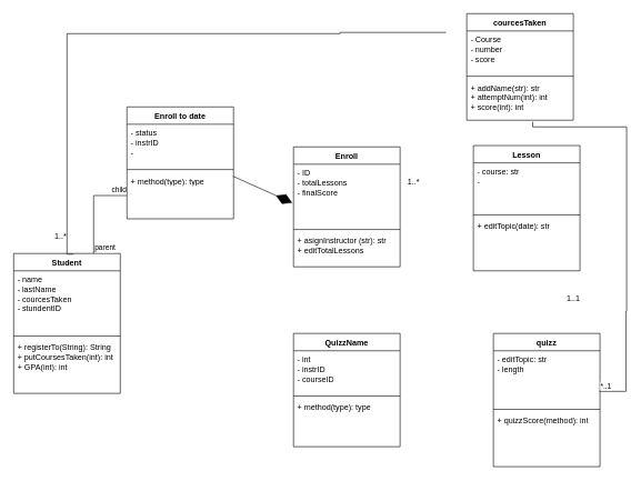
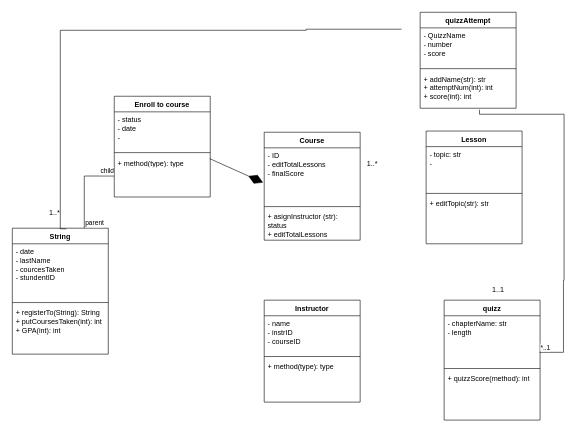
  <mxCell id="0" />
  <mxCell id="1" parent="0" />
- <mxCell id="2" value="Student" style="swimlane;fontStyle=1;align=center;verticalAlign=top;childLayout=stackLayout;horizontal=1;startSize=26;horizontalStack=0;resizeParent=1;resizeParentMax=0;resizeLast=0;collapsible=1;marginBottom=0;whiteSpace=wrap;html=1;" vertex="1" parent="1"><mxGeometry x="20" y="380" width="160" height="210" as="geometry" /></mxCell>
- <mxCell id="3" value="- name&lt;div&gt;- lastName&lt;br&gt;- courcesTaken&lt;/div&gt;&lt;div&gt;- stundentID&lt;/div&gt;" style="text;strokeColor=none;fillColor=none;align=left;verticalAlign=top;spacingLeft=4;spacingRight=4;overflow=hidden;rotatable=0;points=[[0,0.5],[1,0.5]];portConstraint=eastwest;whiteSpace=wrap;html=1;" vertex="1" parent="2"><mxGeometry y="26" width="160" height="94" as="geometry" /></mxCell>
+ <mxCell id="2" value="String" style="swimlane;fontStyle=1;align=center;verticalAlign=top;childLayout=stackLayout;horizontal=1;startSize=26;horizontalStack=0;resizeParent=1;resizeParentMax=0;resizeLast=0;collapsible=1;marginBottom=0;whiteSpace=wrap;html=1;" vertex="1" parent="1"><mxGeometry x="20" y="380" width="160" height="210" as="geometry" /></mxCell>
+ <mxCell id="3" value="- date&lt;div&gt;- lastName&lt;br&gt;- courcesTaken&lt;/div&gt;&lt;div&gt;- stundentID&lt;/div&gt;" style="text;strokeColor=none;fillColor=none;align=left;verticalAlign=top;spacingLeft=4;spacingRight=4;overflow=hidden;rotatable=0;points=[[0,0.5],[1,0.5]];portConstraint=eastwest;whiteSpace=wrap;html=1;" vertex="1" parent="2"><mxGeometry y="26" width="160" height="94" as="geometry" /></mxCell>
  <mxCell id="4" value="" style="line;strokeWidth=1;fillColor=none;align=left;verticalAlign=middle;spacingTop=-1;spacingLeft=3;spacingRight=3;rotatable=0;labelPosition=right;points=[];portConstraint=eastwest;strokeColor=inherit;" vertex="1" parent="2"><mxGeometry y="120" width="160" height="8" as="geometry" /></mxCell>
  <mxCell id="5" value="+ registerTo(String): String&lt;br&gt;+ putCoursesTaken(int): int&lt;br&gt;+ GPA(int): int" style="text;strokeColor=none;fillColor=none;align=left;verticalAlign=top;spacingLeft=4;spacingRight=4;overflow=hidden;rotatable=0;points=[[0,0.5],[1,0.5]];portConstraint=eastwest;whiteSpace=wrap;html=1;" vertex="1" parent="2"><mxGeometry y="128" width="160" height="82" as="geometry" /></mxCell>
- <mxCell id="6" value="Enroll" style="swimlane;fontStyle=1;align=center;verticalAlign=top;childLayout=stackLayout;horizontal=1;startSize=26;horizontalStack=0;resizeParent=1;resizeParentMax=0;resizeLast=0;collapsible=1;marginBottom=0;whiteSpace=wrap;html=1;" vertex="1" parent="1"><mxGeometry x="440" y="220" width="160" height="180" as="geometry" /></mxCell>
- <mxCell id="7" value="&lt;div&gt;- ID&lt;br&gt;&lt;div&gt;- totalLessons&lt;/div&gt;&lt;div&gt;- finalScore&lt;/div&gt;&lt;div&gt;&lt;br&gt;&lt;/div&gt;&lt;/div&gt;" style="text;strokeColor=none;fillColor=none;align=left;verticalAlign=top;spacingLeft=4;spacingRight=4;overflow=hidden;rotatable=0;points=[[0,0.5],[1,0.5]];portConstraint=eastwest;whiteSpace=wrap;html=1;" vertex="1" parent="6"><mxGeometry y="26" width="160" height="94" as="geometry" /></mxCell>
+ <mxCell id="6" value="Course" style="swimlane;fontStyle=1;align=center;verticalAlign=top;childLayout=stackLayout;horizontal=1;startSize=26;horizontalStack=0;resizeParent=1;resizeParentMax=0;resizeLast=0;collapsible=1;marginBottom=0;whiteSpace=wrap;html=1;" vertex="1" parent="1"><mxGeometry x="440" y="220" width="160" height="180" as="geometry" /></mxCell>
+ <mxCell id="7" value="&lt;div&gt;- ID&lt;br&gt;&lt;div&gt;- editTotalLessons&lt;/div&gt;&lt;div&gt;- finalScore&lt;/div&gt;&lt;div&gt;&lt;br&gt;&lt;/div&gt;&lt;/div&gt;" style="text;strokeColor=none;fillColor=none;align=left;verticalAlign=top;spacingLeft=4;spacingRight=4;overflow=hidden;rotatable=0;points=[[0,0.5],[1,0.5]];portConstraint=eastwest;whiteSpace=wrap;html=1;" vertex="1" parent="6"><mxGeometry y="26" width="160" height="94" as="geometry" /></mxCell>
  <mxCell id="8" value="" style="line;strokeWidth=1;fillColor=none;align=left;verticalAlign=middle;spacingTop=-1;spacingLeft=3;spacingRight=3;rotatable=0;labelPosition=right;points=[];portConstraint=eastwest;strokeColor=inherit;" vertex="1" parent="6"><mxGeometry y="120" width="160" height="8" as="geometry" /></mxCell>
- <mxCell id="9" value="+ asignInstructor (str): str&lt;div&gt;+ editTotalLessons&lt;/div&gt;" style="text;strokeColor=none;fillColor=none;align=left;verticalAlign=top;spacingLeft=4;spacingRight=4;overflow=hidden;rotatable=0;points=[[0,0.5],[1,0.5]];portConstraint=eastwest;whiteSpace=wrap;html=1;" vertex="1" parent="6"><mxGeometry y="128" width="160" height="52" as="geometry" /></mxCell>
- <mxCell id="10" value="QuizzName" style="swimlane;fontStyle=1;align=center;verticalAlign=top;childLayout=stackLayout;horizontal=1;startSize=26;horizontalStack=0;resizeParent=1;resizeParentMax=0;resizeLast=0;collapsible=1;marginBottom=0;whiteSpace=wrap;html=1;" vertex="1" parent="1"><mxGeometry x="440" y="500" width="160" height="170" as="geometry" /></mxCell>
- <mxCell id="11" value="- int&lt;div&gt;- instrID&lt;/div&gt;&lt;div&gt;- courseID&lt;/div&gt;" style="text;strokeColor=none;fillColor=none;align=left;verticalAlign=top;spacingLeft=4;spacingRight=4;overflow=hidden;rotatable=0;points=[[0,0.5],[1,0.5]];portConstraint=eastwest;whiteSpace=wrap;html=1;" vertex="1" parent="10"><mxGeometry y="26" width="160" height="64" as="geometry" /></mxCell>
+ <mxCell id="9" value="+ asignInstructor (str): status&lt;div&gt;+ editTotalLessons&lt;/div&gt;" style="text;strokeColor=none;fillColor=none;align=left;verticalAlign=top;spacingLeft=4;spacingRight=4;overflow=hidden;rotatable=0;points=[[0,0.5],[1,0.5]];portConstraint=eastwest;whiteSpace=wrap;html=1;" vertex="1" parent="6"><mxGeometry y="128" width="160" height="52" as="geometry" /></mxCell>
+ <mxCell id="10" value="Instructor" style="swimlane;fontStyle=1;align=center;verticalAlign=top;childLayout=stackLayout;horizontal=1;startSize=26;horizontalStack=0;resizeParent=1;resizeParentMax=0;resizeLast=0;collapsible=1;marginBottom=0;whiteSpace=wrap;html=1;" vertex="1" parent="1"><mxGeometry x="440" y="500" width="160" height="170" as="geometry" /></mxCell>
+ <mxCell id="11" value="- name&lt;div&gt;- instrID&lt;/div&gt;&lt;div&gt;- courseID&lt;/div&gt;" style="text;strokeColor=none;fillColor=none;align=left;verticalAlign=top;spacingLeft=4;spacingRight=4;overflow=hidden;rotatable=0;points=[[0,0.5],[1,0.5]];portConstraint=eastwest;whiteSpace=wrap;html=1;" vertex="1" parent="10"><mxGeometry y="26" width="160" height="64" as="geometry" /></mxCell>
  <mxCell id="12" value="" style="line;strokeWidth=1;fillColor=none;align=left;verticalAlign=middle;spacingTop=-1;spacingLeft=3;spacingRight=3;rotatable=0;labelPosition=right;points=[];portConstraint=eastwest;strokeColor=inherit;" vertex="1" parent="10"><mxGeometry y="90" width="160" height="8" as="geometry" /></mxCell>
  <mxCell id="13" value="+ method(type): type" style="text;strokeColor=none;fillColor=none;align=left;verticalAlign=top;spacingLeft=4;spacingRight=4;overflow=hidden;rotatable=0;points=[[0,0.5],[1,0.5]];portConstraint=eastwest;whiteSpace=wrap;html=1;" vertex="1" parent="10"><mxGeometry y="98" width="160" height="72" as="geometry" /></mxCell>
  <mxCell id="14" value="Lesson" style="swimlane;fontStyle=1;align=center;verticalAlign=top;childLayout=stackLayout;horizontal=1;startSize=26;horizontalStack=0;resizeParent=1;resizeParentMax=0;resizeLast=0;collapsible=1;marginBottom=0;whiteSpace=wrap;html=1;" vertex="1" parent="1"><mxGeometry x="710" y="218" width="160" height="188" as="geometry" /></mxCell>
- <mxCell id="15" value="- course: str&lt;div&gt;-&amp;nbsp;&lt;/div&gt;" style="text;strokeColor=none;fillColor=none;align=left;verticalAlign=top;spacingLeft=4;spacingRight=4;overflow=hidden;rotatable=0;points=[[0,0.5],[1,0.5]];portConstraint=eastwest;whiteSpace=wrap;html=1;" vertex="1" parent="14"><mxGeometry y="26" width="160" height="74" as="geometry" /></mxCell>
+ <mxCell id="15" value="- topic: str&lt;div&gt;-&amp;nbsp;&lt;/div&gt;" style="text;strokeColor=none;fillColor=none;align=left;verticalAlign=top;spacingLeft=4;spacingRight=4;overflow=hidden;rotatable=0;points=[[0,0.5],[1,0.5]];portConstraint=eastwest;whiteSpace=wrap;html=1;" vertex="1" parent="14"><mxGeometry y="26" width="160" height="74" as="geometry" /></mxCell>
  <mxCell id="16" value="" style="line;strokeWidth=1;fillColor=none;align=left;verticalAlign=middle;spacingTop=-1;spacingLeft=3;spacingRight=3;rotatable=0;labelPosition=right;points=[];portConstraint=eastwest;strokeColor=inherit;" vertex="1" parent="14"><mxGeometry y="100" width="160" height="8" as="geometry" /></mxCell>
- <mxCell id="17" value="+ editTopic(date): str" style="text;strokeColor=none;fillColor=none;align=left;verticalAlign=top;spacingLeft=4;spacingRight=4;overflow=hidden;rotatable=0;points=[[0,0.5],[1,0.5]];portConstraint=eastwest;whiteSpace=wrap;html=1;" vertex="1" parent="14"><mxGeometry y="108" width="160" height="80" as="geometry" /></mxCell>
+ <mxCell id="17" value="+ editTopic(str): str" style="text;strokeColor=none;fillColor=none;align=left;verticalAlign=top;spacingLeft=4;spacingRight=4;overflow=hidden;rotatable=0;points=[[0,0.5],[1,0.5]];portConstraint=eastwest;whiteSpace=wrap;html=1;" vertex="1" parent="14"><mxGeometry y="108" width="160" height="80" as="geometry" /></mxCell>
  <mxCell id="18" value="quizz" style="swimlane;fontStyle=1;align=center;verticalAlign=top;childLayout=stackLayout;horizontal=1;startSize=26;horizontalStack=0;resizeParent=1;resizeParentMax=0;resizeLast=0;collapsible=1;marginBottom=0;whiteSpace=wrap;html=1;" vertex="1" parent="1"><mxGeometry x="740" y="500" width="160" height="200" as="geometry" /></mxCell>
- <mxCell id="19" value="- editTopic: str&lt;br&gt;&lt;div&gt;- length&lt;/div&gt;" style="text;strokeColor=none;fillColor=none;align=left;verticalAlign=top;spacingLeft=4;spacingRight=4;overflow=hidden;rotatable=0;points=[[0,0.5],[1,0.5]];portConstraint=eastwest;whiteSpace=wrap;html=1;" vertex="1" parent="18"><mxGeometry y="26" width="160" height="84" as="geometry" /></mxCell>
+ <mxCell id="19" value="- chapterName: str&lt;br&gt;&lt;div&gt;- length&lt;/div&gt;" style="text;strokeColor=none;fillColor=none;align=left;verticalAlign=top;spacingLeft=4;spacingRight=4;overflow=hidden;rotatable=0;points=[[0,0.5],[1,0.5]];portConstraint=eastwest;whiteSpace=wrap;html=1;" vertex="1" parent="18"><mxGeometry y="26" width="160" height="84" as="geometry" /></mxCell>
  <mxCell id="20" value="" style="line;strokeWidth=1;fillColor=none;align=left;verticalAlign=middle;spacingTop=-1;spacingLeft=3;spacingRight=3;rotatable=0;labelPosition=right;points=[];portConstraint=eastwest;strokeColor=inherit;" vertex="1" parent="18"><mxGeometry y="110" width="160" height="8" as="geometry" /></mxCell>
  <mxCell id="21" value="+ quizzScore(method): int" style="text;strokeColor=none;fillColor=none;align=left;verticalAlign=top;spacingLeft=4;spacingRight=4;overflow=hidden;rotatable=0;points=[[0,0.5],[1,0.5]];portConstraint=eastwest;whiteSpace=wrap;html=1;" vertex="1" parent="18"><mxGeometry y="118" width="160" height="82" as="geometry" /></mxCell>
  <mxCell id="22" value="1..*" style="text;html=1;align=center;verticalAlign=middle;resizable=0;points=[];autosize=1;strokeColor=none;fillColor=none;" vertex="1" parent="1"><mxGeometry x="600" y="258" width="40" height="30" as="geometry" /></mxCell>
- <mxCell id="23" value="1..1" style="text;html=1;align=center;verticalAlign=middle;resizable=0;points=[];autosize=1;strokeColor=none;fillColor=none;" vertex="1" parent="1"><mxGeometry x="840" y="433" width="40" height="30" as="geometry" /></mxCell>
+ <mxCell id="23" value="1..1" style="text;html=1;align=center;verticalAlign=middle;resizable=0;points=[];autosize=1;strokeColor=none;fillColor=none;" vertex="1" parent="1"><mxGeometry x="810" y="468" width="40" height="30" as="geometry" /></mxCell>
  <mxCell id="24" value="" style="endArrow=none;html=1;edgeStyle=orthogonalEdgeStyle;rounded=0;entryX=0.563;entryY=0.005;entryDx=0;entryDy=0;entryPerimeter=0;exitX=0.994;exitY=0.06;exitDx=0;exitDy=0;exitPerimeter=0;" edge="1" parent="1" target="2"><mxGeometry relative="1" as="geometry"><mxPoint x="668.96" y="48.22" as="sourcePoint" /><mxPoint x="-80" y="406" as="targetPoint" /><Array as="points"><mxPoint x="510" y="48" /><mxPoint x="510" y="50" /><mxPoint x="100" y="50" /><mxPoint x="100" y="381" /></Array></mxGeometry></mxCell>
  <mxCell id="25" value="1..*" style="text;html=1;align=center;verticalAlign=middle;resizable=0;points=[];autosize=1;strokeColor=none;fillColor=none;" vertex="1" parent="1"><mxGeometry x="70" y="340" width="40" height="30" as="geometry" /></mxCell>
  <mxCell id="26" value="" style="endArrow=none;html=1;edgeStyle=orthogonalEdgeStyle;rounded=0;entryX=0.619;entryY=1.038;entryDx=0;entryDy=0;entryPerimeter=0;exitX=0.994;exitY=0.726;exitDx=0;exitDy=0;exitPerimeter=0;" edge="1" parent="1" source="19" target="31"><mxGeometry relative="1" as="geometry"><mxPoint x="938.96" y="468" as="sourcePoint" /><mxPoint x="830" y="-41.836" as="targetPoint" /><Array as="points"><mxPoint x="939" y="587" /><mxPoint x="939" y="467" /><mxPoint x="940" y="467" /><mxPoint x="940" y="190" /><mxPoint x="799" y="190" /></Array></mxGeometry></mxCell>
  <mxCell id="27" value="*..1" style="edgeLabel;resizable=0;html=1;align=left;verticalAlign=bottom;" connectable="0" vertex="1" parent="26"><mxGeometry x="-1" relative="1" as="geometry" /></mxCell>
- <mxCell id="28" value="courcesTaken" style="swimlane;fontStyle=1;align=center;verticalAlign=top;childLayout=stackLayout;horizontal=1;startSize=26;horizontalStack=0;resizeParent=1;resizeParentMax=0;resizeLast=0;collapsible=1;marginBottom=0;whiteSpace=wrap;html=1;" vertex="1" parent="1"><mxGeometry x="700" y="20" width="160" height="160" as="geometry" /></mxCell>
- <mxCell id="29" value="- Course&lt;div&gt;- number&lt;/div&gt;&lt;div&gt;- score&lt;br&gt;&lt;div&gt;&lt;br&gt;&lt;/div&gt;&lt;/div&gt;" style="text;strokeColor=none;fillColor=none;align=left;verticalAlign=top;spacingLeft=4;spacingRight=4;overflow=hidden;rotatable=0;points=[[0,0.5],[1,0.5]];portConstraint=eastwest;whiteSpace=wrap;html=1;" vertex="1" parent="28"><mxGeometry y="26" width="160" height="64" as="geometry" /></mxCell>
+ <mxCell id="28" value="quizzAttempt" style="swimlane;fontStyle=1;align=center;verticalAlign=top;childLayout=stackLayout;horizontal=1;startSize=26;horizontalStack=0;resizeParent=1;resizeParentMax=0;resizeLast=0;collapsible=1;marginBottom=0;whiteSpace=wrap;html=1;" vertex="1" parent="1"><mxGeometry x="700" y="20" width="160" height="160" as="geometry" /></mxCell>
+ <mxCell id="29" value="- QuizzName&lt;div&gt;- number&lt;/div&gt;&lt;div&gt;- score&lt;br&gt;&lt;div&gt;&lt;br&gt;&lt;/div&gt;&lt;/div&gt;" style="text;strokeColor=none;fillColor=none;align=left;verticalAlign=top;spacingLeft=4;spacingRight=4;overflow=hidden;rotatable=0;points=[[0,0.5],[1,0.5]];portConstraint=eastwest;whiteSpace=wrap;html=1;" vertex="1" parent="28"><mxGeometry y="26" width="160" height="64" as="geometry" /></mxCell>
  <mxCell id="30" value="" style="line;strokeWidth=1;fillColor=none;align=left;verticalAlign=middle;spacingTop=-1;spacingLeft=3;spacingRight=3;rotatable=0;labelPosition=right;points=[];portConstraint=eastwest;strokeColor=inherit;" vertex="1" parent="28"><mxGeometry y="90" width="160" height="8" as="geometry" /></mxCell>
  <mxCell id="31" value="+ addName(str): str&lt;br&gt;+ attemptNum(int): int&lt;div&gt;+ score(int): int&lt;/div&gt;" style="text;strokeColor=none;fillColor=none;align=left;verticalAlign=top;spacingLeft=4;spacingRight=4;overflow=hidden;rotatable=0;points=[[0,0.5],[1,0.5]];portConstraint=eastwest;whiteSpace=wrap;html=1;" vertex="1" parent="28"><mxGeometry y="98" width="160" height="62" as="geometry" /></mxCell>
- <mxCell id="32" value="Enroll to date" style="swimlane;fontStyle=1;align=center;verticalAlign=top;childLayout=stackLayout;horizontal=1;startSize=26;horizontalStack=0;resizeParent=1;resizeParentMax=0;resizeLast=0;collapsible=1;marginBottom=0;whiteSpace=wrap;html=1;" vertex="1" parent="1"><mxGeometry x="190" y="160" width="160" height="168" as="geometry" /></mxCell>
- <mxCell id="33" value="- status&lt;div&gt;- instrID&lt;/div&gt;&lt;div&gt;-&lt;/div&gt;" style="text;strokeColor=none;fillColor=none;align=left;verticalAlign=top;spacingLeft=4;spacingRight=4;overflow=hidden;rotatable=0;points=[[0,0.5],[1,0.5]];portConstraint=eastwest;whiteSpace=wrap;html=1;" vertex="1" parent="32"><mxGeometry y="26" width="160" height="64" as="geometry" /></mxCell>
+ <mxCell id="32" value="Enroll to course" style="swimlane;fontStyle=1;align=center;verticalAlign=top;childLayout=stackLayout;horizontal=1;startSize=26;horizontalStack=0;resizeParent=1;resizeParentMax=0;resizeLast=0;collapsible=1;marginBottom=0;whiteSpace=wrap;html=1;" vertex="1" parent="1"><mxGeometry x="190" y="160" width="160" height="168" as="geometry" /></mxCell>
+ <mxCell id="33" value="- status&lt;div&gt;- date&lt;/div&gt;&lt;div&gt;-&lt;/div&gt;" style="text;strokeColor=none;fillColor=none;align=left;verticalAlign=top;spacingLeft=4;spacingRight=4;overflow=hidden;rotatable=0;points=[[0,0.5],[1,0.5]];portConstraint=eastwest;whiteSpace=wrap;html=1;" vertex="1" parent="32"><mxGeometry y="26" width="160" height="64" as="geometry" /></mxCell>
  <mxCell id="34" value="" style="line;strokeWidth=1;fillColor=none;align=left;verticalAlign=middle;spacingTop=-1;spacingLeft=3;spacingRight=3;rotatable=0;labelPosition=right;points=[];portConstraint=eastwest;strokeColor=inherit;" vertex="1" parent="32"><mxGeometry y="90" width="160" height="8" as="geometry" /></mxCell>
  <mxCell id="35" value="+ method(type): type" style="text;strokeColor=none;fillColor=none;align=left;verticalAlign=top;spacingLeft=4;spacingRight=4;overflow=hidden;rotatable=0;points=[[0,0.5],[1,0.5]];portConstraint=eastwest;whiteSpace=wrap;html=1;" vertex="1" parent="32"><mxGeometry y="98" width="160" height="70" as="geometry" /></mxCell>
  <mxCell id="36" value="" style="endArrow=diamondThin;endFill=1;endSize=24;html=1;rounded=0;entryX=-0.012;entryY=0.617;entryDx=0;entryDy=0;entryPerimeter=0;exitX=0.994;exitY=0.086;exitDx=0;exitDy=0;exitPerimeter=0;" edge="1" parent="1" source="35" target="7"><mxGeometry width="160" relative="1" as="geometry"><mxPoint x="240" y="310" as="sourcePoint" /><mxPoint x="400" y="310" as="targetPoint" /></mxGeometry></mxCell>
  <mxCell id="37" value="" style="endArrow=none;html=1;edgeStyle=orthogonalEdgeStyle;rounded=0;exitX=0.75;exitY=0;exitDx=0;exitDy=0;" edge="1" parent="1" source="2" target="35"><mxGeometry relative="1" as="geometry"><mxPoint x="190" y="320" as="sourcePoint" /><mxPoint x="260" y="250" as="targetPoint" /></mxGeometry></mxCell>
  <mxCell id="38" value="parent" style="edgeLabel;resizable=0;html=1;align=left;verticalAlign=bottom;" connectable="0" vertex="1" parent="37"><mxGeometry x="-1" relative="1" as="geometry" /></mxCell>
  <mxCell id="39" value="child" style="edgeLabel;resizable=0;html=1;align=right;verticalAlign=bottom;" connectable="0" vertex="1" parent="37"><mxGeometry x="1" relative="1" as="geometry" /></mxCell>
